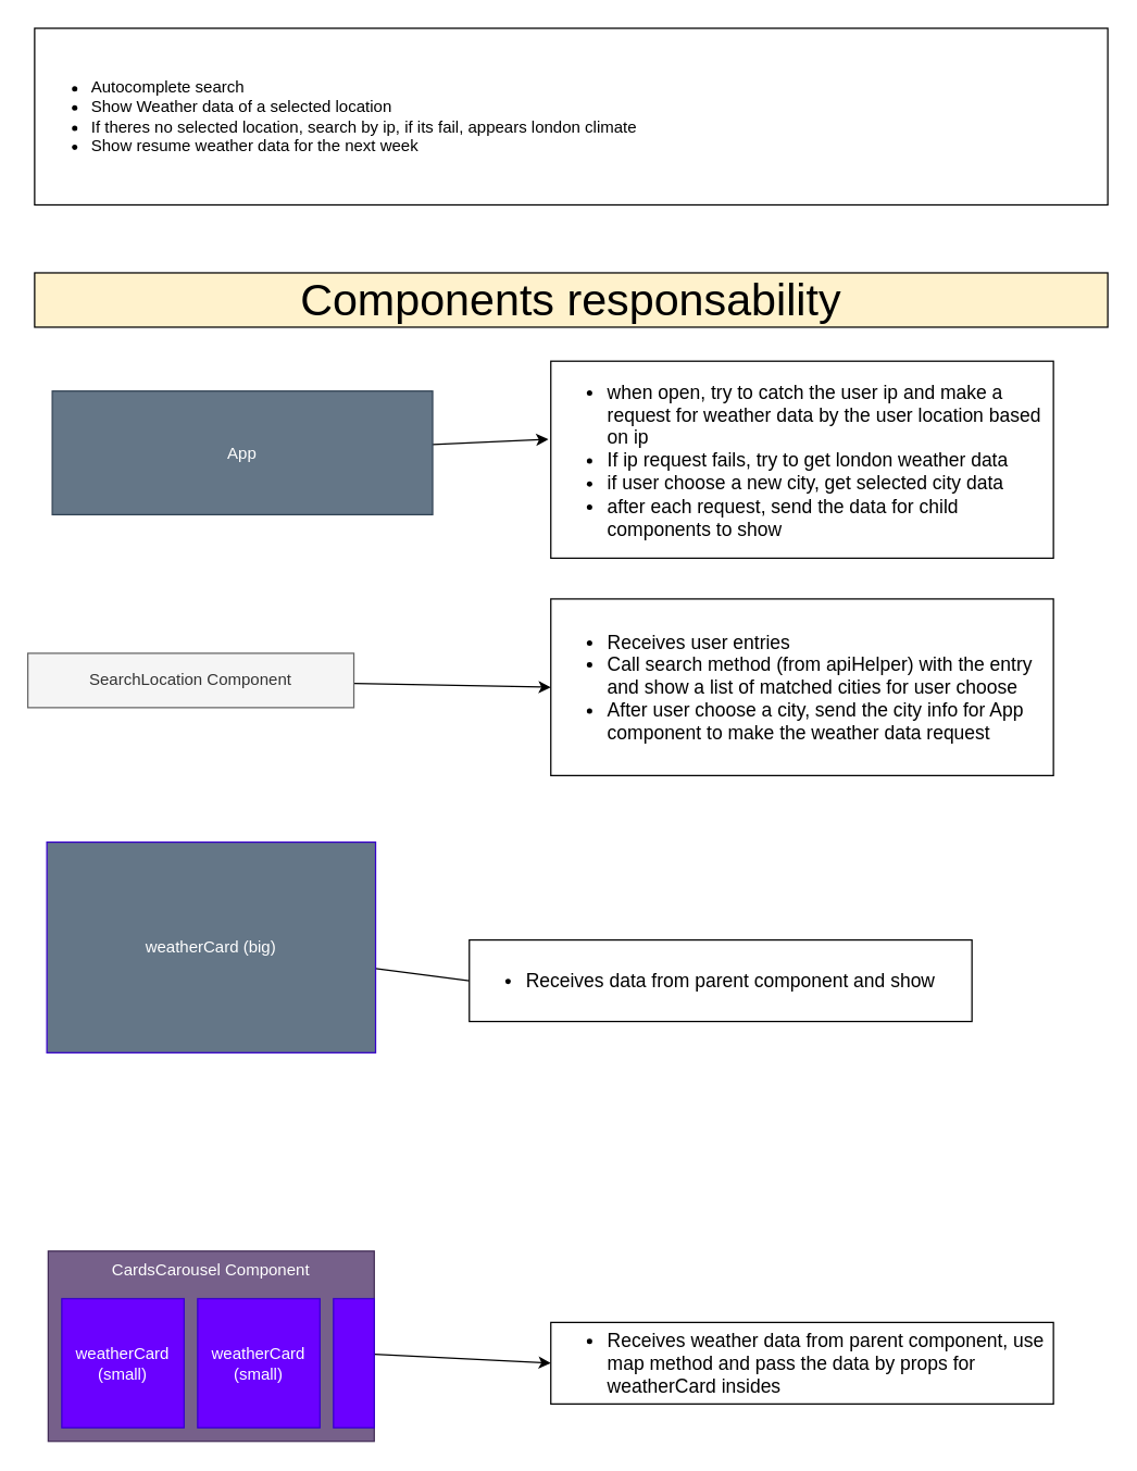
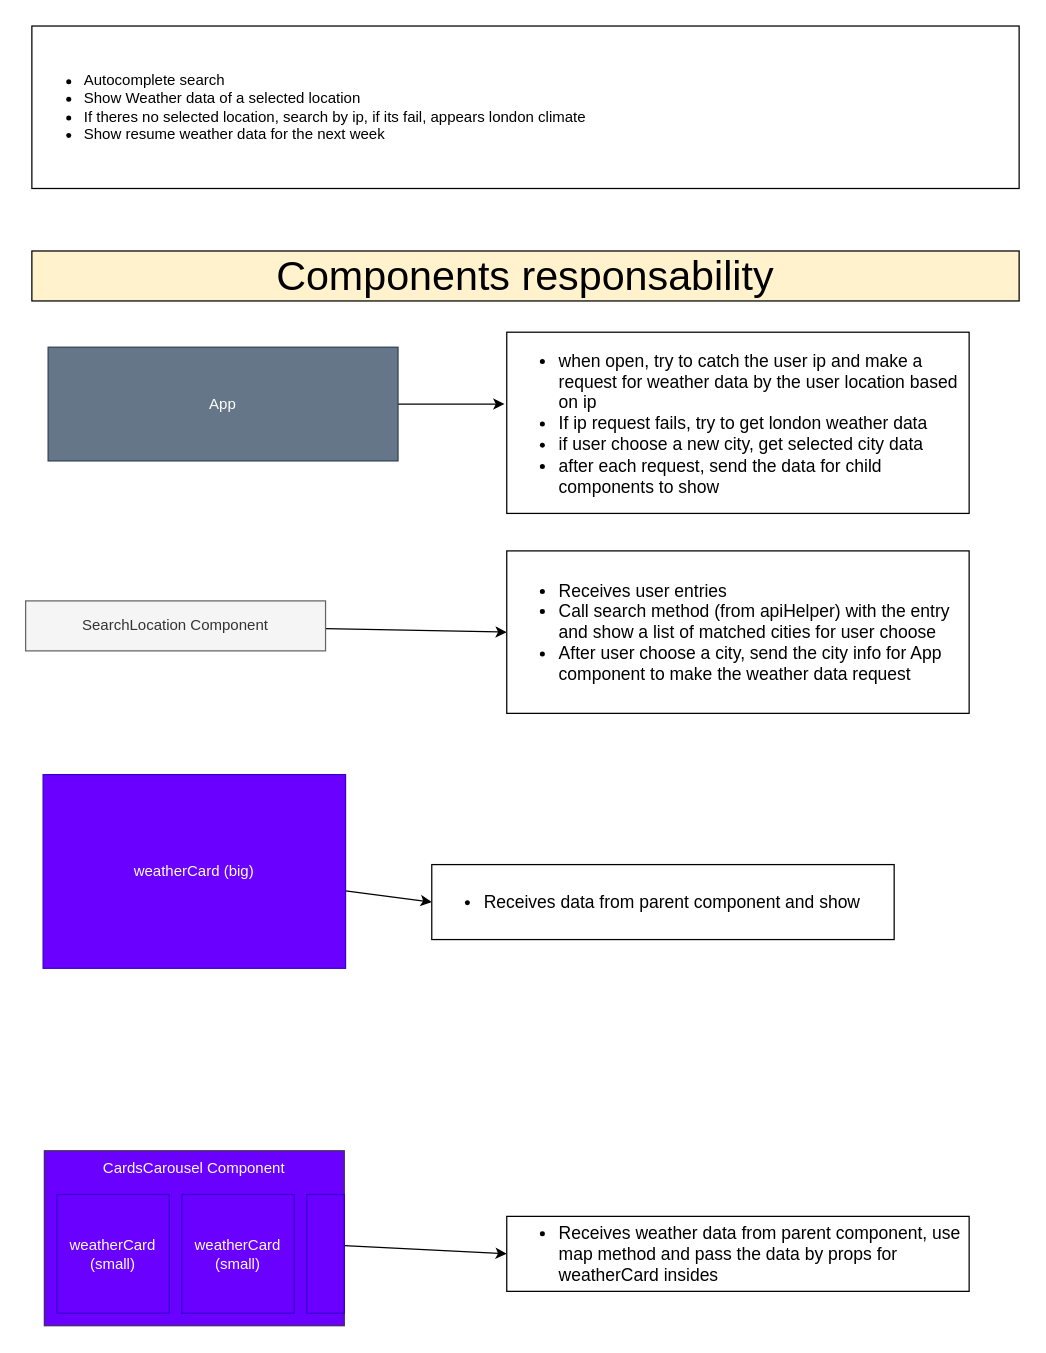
  <mxCell id="0" />
  <mxCell id="1" parent="0" />
  <mxCell id="2" value="&lt;div&gt;&lt;div&gt;&lt;br&gt;&lt;/div&gt;&lt;ul&gt;&lt;li&gt;Autocomplete search&lt;/li&gt;&lt;li&gt;Show Weather data of a selected location&lt;/li&gt;&lt;li&gt;If theres no selected location, search by ip, if its fail, appears london climate&lt;/li&gt;&lt;li&gt;Show resume weather data for the next week&amp;nbsp;&lt;/li&gt;&lt;/ul&gt;&lt;/div&gt;&lt;div&gt;&lt;br&gt;&lt;/div&gt;" style="whiteSpace=wrap;html=1;align=left;verticalAlign=middle;" parent="1" vertex="1"><mxGeometry x="25" y="20" width="790" height="130" as="geometry" /></mxCell>
  <mxCell id="3" style="edgeStyle=none;html=1;fontSize=33;entryX=0;entryY=0.5;entryDx=0;entryDy=0;" parent="1" source="4" target="6" edge="1"><mxGeometry relative="1" as="geometry"><mxPoint x="435" y="500" as="targetPoint" /></mxGeometry></mxCell>
  <mxCell id="4" value="SearchLocation Component" style="rounded=0;whiteSpace=wrap;html=1;fillColor=#f5f5f5;strokeColor=#666666;fontColor=#333333;" parent="1" vertex="1"><mxGeometry x="20" y="480" width="240" height="40" as="geometry" /></mxCell>
  <mxCell id="5" value="Components responsability" style="whiteSpace=wrap;html=1;fontSize=33;fillColor=#fff2cc;" parent="1" vertex="1"><mxGeometry x="25" y="200" width="790" height="40" as="geometry" /></mxCell>
  <mxCell id="6" value="&lt;ul style=&quot;font-size: 14px&quot;&gt;&lt;li&gt;Receives user entries&amp;nbsp;&lt;/li&gt;&lt;li&gt;Call search method (from apiHelper) with the entry and show a list of matched cities for user choose&lt;/li&gt;&lt;li&gt;After user choose a city, send the city info for App component to make the weather data request&lt;/li&gt;&lt;/ul&gt;" style="whiteSpace=wrap;html=1;fontSize=33;align=left;" parent="1" vertex="1"><mxGeometry x="405" y="440" width="370" height="130" as="geometry" /></mxCell>
- <mxCell id="7" style="edgeStyle=none;html=1;entryX=0;entryY=0.5;entryDx=0;entryDy=0;endArrow=none;" edge="1" parent="1" source="8" target="9"><mxGeometry relative="1" as="geometry" /></mxCell>
- <mxCell id="8" value="weatherCard (big)" style="rounded=0;whiteSpace=wrap;html=1;fillColor=#647687;fontColor=#ffffff;strokeColor=#3700CC;" parent="1" vertex="1"><mxGeometry x="34" y="619" width="242" height="155" as="geometry" /></mxCell>
+ <mxCell id="7" style="edgeStyle=none;html=1;entryX=0;entryY=0.5;entryDx=0;entryDy=0;" edge="1" parent="1" source="8" target="9"><mxGeometry relative="1" as="geometry" /></mxCell>
+ <mxCell id="8" value="weatherCard (big)" style="rounded=0;whiteSpace=wrap;html=1;fillColor=#6a00ff;fontColor=#ffffff;strokeColor=#3700CC;" parent="1" vertex="1"><mxGeometry x="34" y="619" width="242" height="155" as="geometry" /></mxCell>
  <mxCell id="9" value="&lt;ul style=&quot;font-size: 14px&quot;&gt;&lt;li&gt;Receives data from parent component and show&lt;/li&gt;&lt;/ul&gt;" style="whiteSpace=wrap;html=1;fontSize=33;align=left;" parent="1" vertex="1"><mxGeometry x="345" y="691" width="370" height="60" as="geometry" /></mxCell>
  <mxCell id="10" style="edgeStyle=none;html=1;fontSize=14;entryX=0;entryY=0.5;entryDx=0;entryDy=0;" parent="1" source="11" target="15" edge="1"><mxGeometry relative="1" as="geometry"><mxPoint x="445" y="990" as="targetPoint" /></mxGeometry></mxCell>
- <mxCell id="11" value="CardsCarousel Component" style="rounded=0;whiteSpace=wrap;html=1;verticalAlign=top;fillColor=#76608a;fontColor=#ffffff;strokeColor=#432D57;" parent="1" vertex="1"><mxGeometry x="35" y="920" width="240" height="140" as="geometry" /></mxCell>
+ <mxCell id="11" value="CardsCarousel Component" style="rounded=0;whiteSpace=wrap;html=1;verticalAlign=top;fillColor=#6a00ff;fontColor=#ffffff;strokeColor=#432D57;" parent="1" vertex="1"><mxGeometry x="35" y="920" width="240" height="140" as="geometry" /></mxCell>
  <mxCell id="12" value="weatherCard&lt;br&gt;(small)" style="rounded=0;whiteSpace=wrap;html=1;fillColor=#6a00ff;fontColor=#ffffff;strokeColor=#3700CC;" parent="1" vertex="1"><mxGeometry x="45" y="955" width="90" height="95" as="geometry" /></mxCell>
  <mxCell id="13" value="weatherCard&lt;br&gt;(small)" style="rounded=0;whiteSpace=wrap;html=1;fillColor=#6a00ff;fontColor=#ffffff;strokeColor=#3700CC;" parent="1" vertex="1"><mxGeometry x="145" y="955" width="90" height="95" as="geometry" /></mxCell>
  <mxCell id="14" value="" style="rounded=0;whiteSpace=wrap;html=1;fillColor=#6a00ff;fontColor=#ffffff;strokeColor=#3700CC;" parent="1" vertex="1"><mxGeometry x="245" y="955" width="30" height="95" as="geometry" /></mxCell>
  <mxCell id="15" value="&lt;ul style=&quot;font-size: 14px&quot;&gt;&lt;li&gt;Receives weather data from parent component, use map method and pass the data by props for weatherCard insides&lt;/li&gt;&lt;/ul&gt;" style="whiteSpace=wrap;html=1;fontSize=33;align=left;" parent="1" vertex="1"><mxGeometry x="405" y="972.5" width="370" height="60" as="geometry" /></mxCell>
  <mxCell id="16" style="edgeStyle=none;html=1;fontSize=14;" parent="1" source="17" edge="1"><mxGeometry relative="1" as="geometry"><mxPoint x="403.2" y="322.5" as="targetPoint" /></mxGeometry></mxCell>
- <mxCell id="17" value="App" style="rounded=0;whiteSpace=wrap;html=1;spacingBottom=0;fillColor=#647687;strokeColor=#314354;fontColor=#ffffff;" parent="1" vertex="1"><mxGeometry x="38" y="287" width="280" height="91" as="geometry" /></mxCell>
+ <mxCell id="17" value="App" style="rounded=0;whiteSpace=wrap;html=1;spacingBottom=0;fillColor=#647687;strokeColor=#314354;fontColor=#ffffff;" parent="1" vertex="1"><mxGeometry x="38" y="277" width="280" height="91" as="geometry" /></mxCell>
  <mxCell id="18" value="&lt;ul style=&quot;font-size: 14px&quot;&gt;&lt;li&gt;when open, try to catch the user ip and make a request for weather data by the user location based on ip&lt;/li&gt;&lt;li&gt;If ip request fails, try to get london weather data&lt;/li&gt;&lt;li&gt;if user choose a new city, get selected city data&lt;/li&gt;&lt;li&gt;after each request, send the data for child components to show&amp;nbsp;&lt;/li&gt;&lt;/ul&gt;" style="whiteSpace=wrap;html=1;fontSize=33;align=left;" parent="1" vertex="1"><mxGeometry x="405" y="265" width="370" height="145" as="geometry" /></mxCell>
